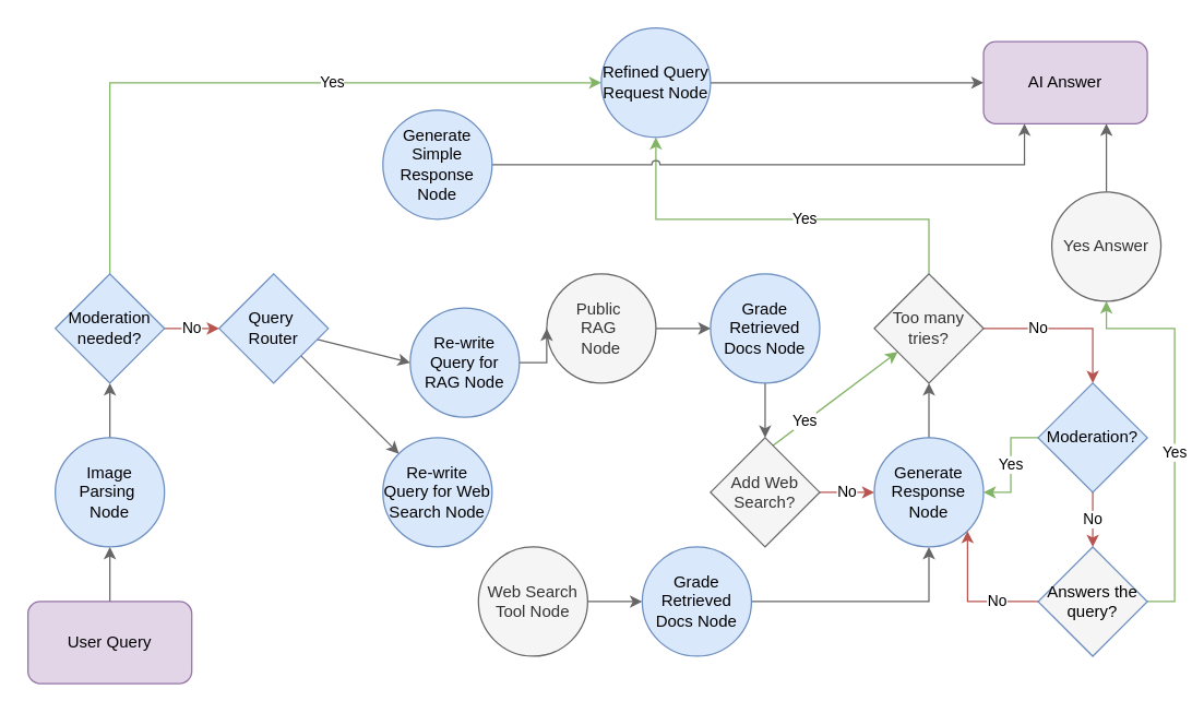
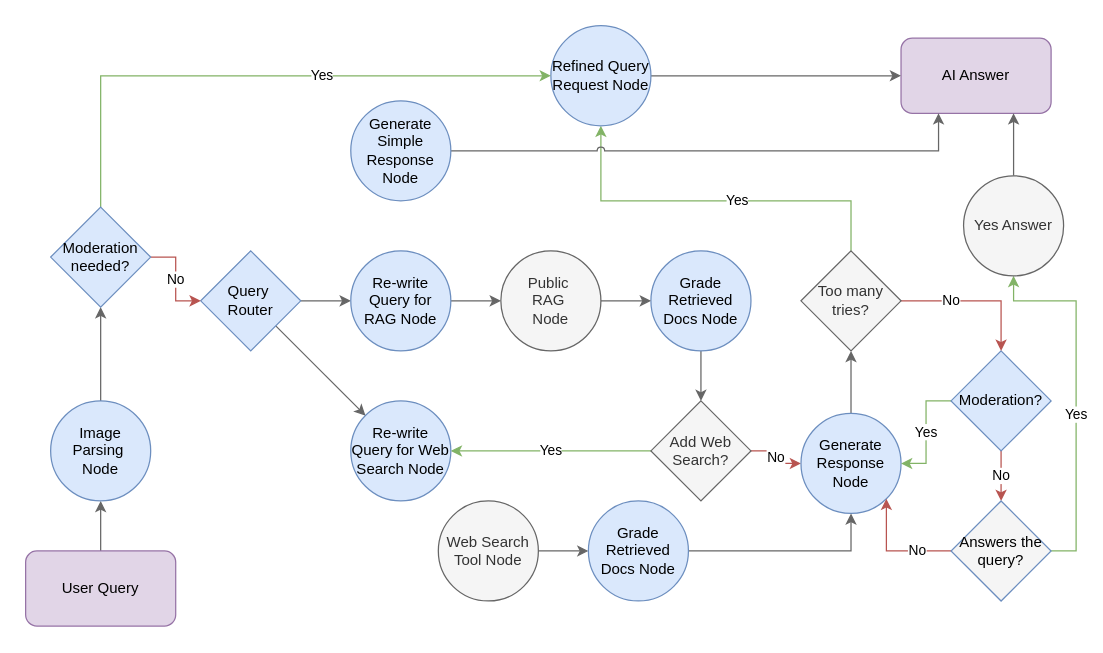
  <mxCell id="0" />
  <mxCell id="1" parent="0" />
  <mxCell id="2" style="edgeStyle=orthogonalEdgeStyle;rounded=0;orthogonalLoop=1;jettySize=auto;html=1;fillColor=#f5f5f5;strokeColor=#666666;movable=0;resizable=0;rotatable=0;deletable=0;editable=0;locked=1;connectable=0;" parent="1" source="3" target="25" edge="1"><mxGeometry relative="1" as="geometry" /></mxCell>
  <mxCell id="3" value="User Query" style="rounded=1;whiteSpace=wrap;html=1;fillColor=#e1d5e7;strokeColor=#9673a6;movable=0;resizable=0;rotatable=0;deletable=0;editable=0;locked=1;connectable=0;" parent="1" vertex="1"><mxGeometry x="20" y="440" width="120" height="60" as="geometry" /></mxCell>
  <mxCell id="4" style="edgeStyle=orthogonalEdgeStyle;rounded=0;orthogonalLoop=1;jettySize=auto;html=1;entryX=0.5;entryY=0;entryDx=0;entryDy=0;fillColor=#f5f5f5;strokeColor=#666666;movable=0;resizable=0;rotatable=0;deletable=0;editable=0;locked=1;connectable=0;exitX=0.5;exitY=1;exitDx=0;exitDy=0;" parent="1" source="5" target="8" edge="1"><mxGeometry relative="1" as="geometry"><mxPoint x="660" y="290" as="targetPoint" /></mxGeometry></mxCell>
  <mxCell id="5" value="Grade Retrieved Docs Node" style="ellipse;whiteSpace=wrap;html=1;aspect=fixed;fillColor=#dae8fc;strokeColor=#6c8ebf;labelBackgroundColor=none;movable=0;resizable=0;rotatable=0;deletable=0;editable=0;locked=1;connectable=0;" parent="1" vertex="1"><mxGeometry x="520" y="200" width="80" height="80" as="geometry" /></mxCell>
  <mxCell id="6" value="No" style="rounded=0;orthogonalLoop=1;jettySize=auto;html=1;entryX=0;entryY=0.5;entryDx=0;entryDy=0;fillColor=#f8cecc;strokeColor=#b85450;exitX=1;exitY=0.5;exitDx=0;exitDy=0;movable=0;resizable=0;rotatable=0;deletable=0;editable=0;locked=1;connectable=0;edgeStyle=orthogonalEdgeStyle;" parent="1" source="8" target="10" edge="1"><mxGeometry relative="1" as="geometry"><mxPoint x="693.333" y="286.667" as="sourcePoint" /><mxPoint x="720" y="340" as="targetPoint" /><mxPoint as="offset" /></mxGeometry></mxCell>
- <mxCell id="7" value="Yes" style="rounded=0;orthogonalLoop=1;jettySize=auto;html=1;fillColor=#d5e8d4;strokeColor=#82b366;exitX=0;exitY=0.5;exitDx=0;exitDy=0;elbow=vertical;movable=0;resizable=0;rotatable=0;deletable=0;editable=0;locked=1;connectable=0;" parent="1" source="8" target="30" edge="1"><mxGeometry relative="1" as="geometry"><mxPoint x="730" y="290" as="sourcePoint" /><mxPoint x="330" y="370" as="targetPoint" /><mxPoint as="offset" /></mxGeometry></mxCell>
+ <mxCell id="7" value="Yes" style="rounded=0;orthogonalLoop=1;jettySize=auto;html=1;entryX=1;entryY=0.5;entryDx=0;entryDy=0;fillColor=#d5e8d4;strokeColor=#82b366;exitX=0;exitY=0.5;exitDx=0;exitDy=0;elbow=vertical;movable=0;resizable=0;rotatable=0;deletable=0;editable=0;locked=1;connectable=0;" parent="1" source="8" target="11" edge="1"><mxGeometry relative="1" as="geometry"><mxPoint x="730" y="290" as="sourcePoint" /><mxPoint x="330" y="370" as="targetPoint" /><mxPoint as="offset" /></mxGeometry></mxCell>
  <mxCell id="8" value="Add Web Search?" style="rhombus;whiteSpace=wrap;html=1;labelBackgroundColor=none;fillColor=#f5f5f5;fontColor=#333333;strokeColor=#666666;movable=0;resizable=0;rotatable=0;deletable=0;editable=0;locked=1;connectable=0;" parent="1" vertex="1"><mxGeometry x="520" y="320" width="80" height="80" as="geometry" /></mxCell>
  <mxCell id="9" style="rounded=0;orthogonalLoop=1;jettySize=auto;html=1;entryX=0.5;entryY=1;entryDx=0;entryDy=0;fillColor=#f5f5f5;strokeColor=#666666;exitX=0.5;exitY=0;exitDx=0;exitDy=0;movable=0;resizable=0;rotatable=0;deletable=0;editable=0;locked=1;connectable=0;" parent="1" source="10" target="30" edge="1"><mxGeometry relative="1" as="geometry"><mxPoint x="684.961" y="300.309" as="sourcePoint" /><mxPoint x="720" y="260" as="targetPoint" /><Array as="points" /></mxGeometry></mxCell>
- <mxCell id="10" value="Generate Response Node" style="ellipse;whiteSpace=wrap;html=1;aspect=fixed;fillColor=#dae8fc;strokeColor=#6c8ebf;gradientColor=none;labelBackgroundColor=none;movable=0;resizable=0;rotatable=0;deletable=0;editable=0;locked=1;connectable=0;" parent="1" vertex="1"><mxGeometry x="640" y="320" width="80" height="80" as="geometry" /></mxCell>
+ <mxCell id="10" value="Generate Response Node" style="ellipse;whiteSpace=wrap;html=1;aspect=fixed;fillColor=#dae8fc;strokeColor=#6c8ebf;gradientColor=none;labelBackgroundColor=none;movable=0;resizable=0;rotatable=0;deletable=0;editable=0;locked=1;connectable=0;" parent="1" vertex="1"><mxGeometry x="640" y="330" width="80" height="80" as="geometry" /></mxCell>
  <mxCell id="11" value="Re-write Query for Web Search Node" style="ellipse;whiteSpace=wrap;html=1;aspect=fixed;fillColor=#dae8fc;strokeColor=#6c8ebf;gradientColor=none;labelBackgroundColor=none;labelBorderColor=none;movable=0;resizable=0;rotatable=0;deletable=0;editable=0;locked=1;connectable=0;" parent="1" vertex="1"><mxGeometry x="280" y="320" width="80" height="80" as="geometry" /></mxCell>
  <mxCell id="12" style="edgeStyle=orthogonalEdgeStyle;rounded=0;orthogonalLoop=1;jettySize=auto;html=1;fillColor=#f5f5f5;strokeColor=#666666;exitX=1;exitY=0.5;exitDx=0;exitDy=0;movable=0;resizable=0;rotatable=0;deletable=0;editable=0;locked=1;connectable=0;entryX=0;entryY=0.5;entryDx=0;entryDy=0;" parent="1" source="13" target="43" edge="1"><mxGeometry relative="1" as="geometry"><Array as="points" /><mxPoint x="490" y="500" as="sourcePoint" /><mxPoint x="460" y="520" as="targetPoint" /></mxGeometry></mxCell>
  <mxCell id="13" value="Web Search Tool Node" style="ellipse;whiteSpace=wrap;html=1;aspect=fixed;fillColor=#f5f5f5;strokeColor=#666666;fontColor=#333333;movable=0;resizable=0;rotatable=0;deletable=0;editable=0;locked=1;connectable=0;" parent="1" vertex="1"><mxGeometry x="350" y="400" width="80" height="80" as="geometry" /></mxCell>
  <mxCell id="14" value="AI Answer" style="rounded=1;whiteSpace=wrap;html=1;fillColor=#e1d5e7;strokeColor=#9673a6;movable=0;resizable=0;rotatable=0;deletable=0;editable=0;locked=1;connectable=0;" parent="1" vertex="1"><mxGeometry x="720" y="30" width="120" height="60" as="geometry" /></mxCell>
  <mxCell id="15" value="No" style="edgeStyle=orthogonalEdgeStyle;rounded=0;orthogonalLoop=1;jettySize=auto;html=1;entryX=0.5;entryY=0;entryDx=0;entryDy=0;fillColor=#f8cecc;strokeColor=#b85450;movable=0;resizable=0;rotatable=0;deletable=0;editable=0;locked=1;connectable=0;exitX=0.5;exitY=1;exitDx=0;exitDy=0;" parent="1" source="17" target="20" edge="1"><mxGeometry relative="1" as="geometry"><Array as="points"><mxPoint x="800" y="400" /></Array><mxPoint as="offset" /></mxGeometry></mxCell>
  <mxCell id="16" value="Yes" style="rounded=0;orthogonalLoop=1;jettySize=auto;html=1;entryX=1;entryY=0.5;entryDx=0;entryDy=0;fillColor=#d5e8d4;strokeColor=#82b366;exitX=0;exitY=0.5;exitDx=0;exitDy=0;elbow=vertical;movable=0;resizable=0;rotatable=0;deletable=0;editable=0;locked=1;connectable=0;edgeStyle=orthogonalEdgeStyle;" parent="1" source="17" target="10" edge="1"><mxGeometry relative="1" as="geometry"><mxPoint as="offset" /></mxGeometry></mxCell>
  <mxCell id="17" value="Moderation?" style="rhombus;whiteSpace=wrap;html=1;fillColor=#dae8fc;strokeColor=#6c8ebf;labelBackgroundColor=none;movable=0;resizable=0;rotatable=0;deletable=0;editable=0;locked=1;connectable=0;" parent="1" vertex="1"><mxGeometry x="760" y="280" width="80" height="80" as="geometry" /></mxCell>
  <mxCell id="18" value="No" style="edgeStyle=orthogonalEdgeStyle;rounded=0;orthogonalLoop=1;jettySize=auto;html=1;fillColor=#f8cecc;strokeColor=#b85450;movable=0;resizable=0;rotatable=0;deletable=0;editable=0;locked=1;connectable=0;entryX=1;entryY=1;entryDx=0;entryDy=0;exitX=0;exitY=0.5;exitDx=0;exitDy=0;" parent="1" source="20" target="10" edge="1"><mxGeometry x="-0.42" relative="1" as="geometry"><Array as="points"><mxPoint x="708" y="440" /></Array><mxPoint x="1000" y="490" as="sourcePoint" /><mxPoint x="-40" y="280" as="targetPoint" /><mxPoint as="offset" /></mxGeometry></mxCell>
  <mxCell id="19" value="Yes" style="edgeStyle=orthogonalEdgeStyle;rounded=0;orthogonalLoop=1;jettySize=auto;html=1;entryX=0.5;entryY=1;entryDx=0;entryDy=0;fillColor=#d5e8d4;strokeColor=#82b366;exitX=1;exitY=0.5;exitDx=0;exitDy=0;movable=0;resizable=0;rotatable=0;deletable=0;editable=0;locked=1;connectable=0;" parent="1" source="20" target="27" edge="1"><mxGeometry x="-0.111" relative="1" as="geometry"><Array as="points"><mxPoint x="860" y="440" /><mxPoint x="860" y="240" /><mxPoint x="810" y="240" /></Array><mxPoint x="1010" y="460" as="sourcePoint" /><mxPoint x="1030" y="310" as="targetPoint" /><mxPoint as="offset" /></mxGeometry></mxCell>
  <mxCell id="20" value="Answers the query?" style="rhombus;whiteSpace=wrap;html=1;fillColor=#f5f5f5;strokeColor=#6c8ebf;labelBackgroundColor=none;movable=0;resizable=0;rotatable=0;deletable=0;editable=0;locked=1;connectable=0;" parent="1" vertex="1"><mxGeometry x="760" y="400" width="80" height="80" as="geometry" /></mxCell>
  <mxCell id="21" style="rounded=0;orthogonalLoop=1;jettySize=auto;html=1;entryX=0;entryY=0;entryDx=0;entryDy=0;fillColor=#f5f5f5;strokeColor=#666666;exitX=1;exitY=1;exitDx=0;exitDy=0;movable=0;resizable=0;rotatable=0;deletable=0;editable=0;locked=1;connectable=0;" parent="1" source="23" target="11" edge="1"><mxGeometry relative="1" as="geometry"><mxPoint x="150" y="490" as="sourcePoint" /><mxPoint x="620" y="580" as="targetPoint" /></mxGeometry></mxCell>
  <mxCell id="22" style="rounded=0;orthogonalLoop=1;jettySize=auto;html=1;entryX=0;entryY=0.5;entryDx=0;entryDy=0;fillColor=#f5f5f5;strokeColor=#666666;movable=0;resizable=0;rotatable=0;deletable=0;editable=0;locked=1;connectable=0;" parent="1" source="23" target="39" edge="1"><mxGeometry relative="1" as="geometry" /></mxCell>
  <mxCell id="23" value="Query&amp;nbsp;&lt;div&gt;Router&lt;/div&gt;" style="rhombus;whiteSpace=wrap;html=1;fillColor=#dae8fc;strokeColor=#6c8ebf;rounded=0;shadow=0;labelBackgroundColor=none;movable=0;resizable=0;rotatable=0;deletable=0;editable=0;locked=1;connectable=0;" parent="1" vertex="1"><mxGeometry y="200" width="80" height="80" as="geometry" x="160" /></mxCell>
  <mxCell id="24" style="edgeStyle=orthogonalEdgeStyle;rounded=0;orthogonalLoop=1;jettySize=auto;html=1;entryX=0.5;entryY=1;entryDx=0;entryDy=0;fillColor=#f5f5f5;strokeColor=#666666;movable=0;resizable=0;rotatable=0;deletable=0;editable=0;locked=1;connectable=0;exitX=0.5;exitY=0;exitDx=0;exitDy=0;" parent="1" source="25" target="35" edge="1"><mxGeometry relative="1" as="geometry" /></mxCell>
  <mxCell id="25" value="Image Parsing&amp;nbsp;&lt;div&gt;Node&lt;/div&gt;" style="ellipse;whiteSpace=wrap;html=1;aspect=fixed;fillColor=#dae8fc;strokeColor=#6c8ebf;movable=0;resizable=0;rotatable=0;deletable=0;editable=0;locked=1;connectable=0;" parent="1" vertex="1"><mxGeometry x="40" y="320" width="80" height="80" as="geometry" /></mxCell>
  <mxCell id="26" style="edgeStyle=orthogonalEdgeStyle;rounded=0;orthogonalLoop=1;jettySize=auto;html=1;entryX=0.75;entryY=1;entryDx=0;entryDy=0;fillColor=#f5f5f5;strokeColor=#666666;exitX=0.5;exitY=0;exitDx=0;exitDy=0;movable=0;resizable=0;rotatable=0;deletable=0;editable=0;locked=1;connectable=0;" parent="1" source="27" target="14" edge="1"><mxGeometry relative="1" as="geometry"><mxPoint x="1180" y="140" as="sourcePoint" /><mxPoint x="1050" y="-160" as="targetPoint" /><Array as="points"><mxPoint x="810" y="130" /><mxPoint x="810" y="130" /></Array></mxGeometry></mxCell>
  <mxCell id="27" value="Yes Answer" style="ellipse;whiteSpace=wrap;html=1;aspect=fixed;fillColor=#f5f5f5;strokeColor=#666666;fontColor=#333333;movable=0;resizable=0;rotatable=0;deletable=0;editable=0;locked=1;connectable=0;" parent="1" vertex="1"><mxGeometry x="770" y="140" width="80" height="80" as="geometry" /></mxCell>
  <mxCell id="28" value="Yes" style="edgeStyle=orthogonalEdgeStyle;rounded=0;orthogonalLoop=1;jettySize=auto;html=1;entryX=0.5;entryY=1;entryDx=0;entryDy=0;fillColor=#d5e8d4;strokeColor=#82b366;exitX=0.5;exitY=0;exitDx=0;exitDy=0;jumpStyle=arc;movable=0;resizable=0;rotatable=0;deletable=0;editable=0;locked=1;connectable=0;" parent="1" source="30" target="32" edge="1"><mxGeometry x="-0.13" relative="1" as="geometry"><mxPoint x="640" y="400" as="sourcePoint" /><mxPoint x="640" y="370" as="targetPoint" /><Array as="points"><mxPoint x="680" y="160" /><mxPoint x="480" y="160" /></Array><mxPoint as="offset" /></mxGeometry></mxCell>
  <mxCell id="29" value="No" style="edgeStyle=orthogonalEdgeStyle;rounded=0;orthogonalLoop=1;jettySize=auto;html=1;entryX=0.5;entryY=0;entryDx=0;entryDy=0;fillColor=#f8cecc;strokeColor=#b85450;movable=0;resizable=0;rotatable=0;deletable=0;editable=0;locked=1;connectable=0;" parent="1" source="30" target="17" edge="1"><mxGeometry x="-0.333" relative="1" as="geometry"><Array as="points"><mxPoint x="800" y="240" /></Array><mxPoint as="offset" /></mxGeometry></mxCell>
  <mxCell id="30" value="Too many tries?" style="rhombus;whiteSpace=wrap;html=1;fillColor=#f5f5f5;strokeColor=#666666;labelBackgroundColor=none;fontColor=#333333;movable=0;resizable=0;rotatable=0;deletable=0;editable=0;locked=1;connectable=0;" parent="1" vertex="1"><mxGeometry x="640" y="200" width="80" height="80" as="geometry" /></mxCell>
  <mxCell id="31" style="edgeStyle=orthogonalEdgeStyle;rounded=0;orthogonalLoop=1;jettySize=auto;html=1;entryX=0;entryY=0.5;entryDx=0;entryDy=0;fillColor=#f5f5f5;strokeColor=#666666;exitX=1;exitY=0.5;exitDx=0;exitDy=0;movable=0;resizable=0;rotatable=0;deletable=0;editable=0;locked=1;connectable=0;" parent="1" source="32" target="14" edge="1"><mxGeometry relative="1" as="geometry"><mxPoint x="580" y="0" as="sourcePoint" /><mxPoint x="800" y="-30" as="targetPoint" /></mxGeometry></mxCell>
  <mxCell id="32" value="Refined Query Request&amp;nbsp;&lt;span style=&quot;background-color: initial;&quot;&gt;Node&lt;/span&gt;" style="ellipse;whiteSpace=wrap;html=1;aspect=fixed;fillColor=#dae8fc;strokeColor=#6c8ebf;movable=0;resizable=0;rotatable=0;deletable=0;editable=0;locked=1;connectable=0;" parent="1" vertex="1"><mxGeometry x="440" y="20" width="80" height="80" as="geometry" /></mxCell>
  <mxCell id="33" value="No" style="rounded=0;orthogonalLoop=1;jettySize=auto;html=1;fillColor=#f8cecc;strokeColor=#b85450;exitX=1;exitY=0.5;exitDx=0;exitDy=0;edgeStyle=orthogonalEdgeStyle;entryX=0;entryY=0.5;entryDx=0;entryDy=0;movable=0;resizable=0;rotatable=0;deletable=0;editable=0;locked=1;connectable=0;" parent="1" source="35" target="23" edge="1"><mxGeometry relative="1" as="geometry"><mxPoint x="119.5" y="330" as="sourcePoint" /><mxPoint x="89.5" y="320" as="targetPoint" /></mxGeometry></mxCell>
  <mxCell id="34" value="Yes" style="edgeStyle=orthogonalEdgeStyle;rounded=0;orthogonalLoop=1;jettySize=auto;html=1;entryX=0;entryY=0.5;entryDx=0;entryDy=0;labelBackgroundColor=#FFFFFF;fillColor=#d5e8d4;strokeColor=#82b366;exitX=0.5;exitY=0;exitDx=0;exitDy=0;movable=0;resizable=0;rotatable=0;deletable=0;editable=0;locked=1;connectable=0;" parent="1" source="35" target="32" edge="1"><mxGeometry x="0.212" relative="1" as="geometry"><mxPoint x="50" y="130" as="sourcePoint" /><mxPoint x="690" y="-60" as="targetPoint" /><Array as="points"><mxPoint x="80" y="60" /></Array><mxPoint as="offset" /></mxGeometry></mxCell>
- <mxCell id="35" value="Moderation needed?" style="rhombus;whiteSpace=wrap;html=1;fillColor=#dae8fc;strokeColor=#6c8ebf;rounded=0;shadow=0;labelBackgroundColor=none;movable=0;resizable=0;rotatable=0;deletable=0;editable=0;locked=1;connectable=0;" parent="1" vertex="1"><mxGeometry x="40" y="200" width="80" height="80" as="geometry" /></mxCell>
+ <mxCell id="35" value="Moderation needed?" style="rhombus;whiteSpace=wrap;html=1;fillColor=#dae8fc;strokeColor=#6c8ebf;rounded=0;shadow=0;labelBackgroundColor=none;movable=0;resizable=0;rotatable=0;deletable=0;editable=0;locked=1;connectable=0;" parent="1" vertex="1"><mxGeometry x="40" y="165" width="80" height="80" as="geometry" /></mxCell>
  <mxCell id="36" style="rounded=0;orthogonalLoop=1;jettySize=auto;html=1;fillColor=#f5f5f5;strokeColor=#666666;exitX=1;exitY=0.5;exitDx=0;exitDy=0;entryX=0;entryY=0.5;entryDx=0;entryDy=0;movable=0;resizable=0;rotatable=0;deletable=0;editable=0;locked=1;connectable=0;" parent="1" source="37" target="5" edge="1"><mxGeometry relative="1" as="geometry"><mxPoint x="390" y="250" as="sourcePoint" /></mxGeometry></mxCell>
  <mxCell id="37" value="Public&amp;nbsp;&lt;div&gt;&lt;span style=&quot;background-color: initial;&quot;&gt;RAG&amp;nbsp;&lt;/span&gt;&lt;/div&gt;&lt;div&gt;&lt;span style=&quot;background-color: initial;&quot;&gt;Node&lt;/span&gt;&lt;/div&gt;" style="ellipse;whiteSpace=wrap;html=1;aspect=fixed;fillColor=#f5f5f5;strokeColor=#666666;fontColor=#333333;movable=0;resizable=0;rotatable=0;deletable=0;editable=0;locked=1;connectable=0;" parent="1" vertex="1"><mxGeometry x="400" y="200" width="80" height="80" as="geometry" /></mxCell>
  <mxCell id="38" style="edgeStyle=orthogonalEdgeStyle;rounded=0;orthogonalLoop=1;jettySize=auto;html=1;entryX=0;entryY=0.5;entryDx=0;entryDy=0;fillColor=#f5f5f5;strokeColor=#666666;movable=0;resizable=0;rotatable=0;deletable=0;editable=0;locked=1;connectable=0;exitX=1;exitY=0.5;exitDx=0;exitDy=0;" parent="1" source="39" target="37" edge="1"><mxGeometry relative="1" as="geometry"><mxPoint x="400" y="240" as="targetPoint" /></mxGeometry></mxCell>
- <mxCell id="39" value="Re-write Query for RAG Node" style="ellipse;whiteSpace=wrap;html=1;aspect=fixed;fillColor=#dae8fc;strokeColor=#6c8ebf;gradientColor=none;labelBackgroundColor=none;movable=0;resizable=0;rotatable=0;deletable=0;editable=0;locked=1;connectable=0;" parent="1" vertex="1"><mxGeometry x="300" y="225" width="80" height="80" as="geometry" /></mxCell>
+ <mxCell id="39" value="Re-write Query for RAG Node" style="ellipse;whiteSpace=wrap;html=1;aspect=fixed;fillColor=#dae8fc;strokeColor=#6c8ebf;gradientColor=none;labelBackgroundColor=none;movable=0;resizable=0;rotatable=0;deletable=0;editable=0;locked=1;connectable=0;" parent="1" vertex="1"><mxGeometry x="280" y="200" width="80" height="80" as="geometry" /></mxCell>
  <mxCell id="40" style="edgeStyle=orthogonalEdgeStyle;rounded=0;orthogonalLoop=1;jettySize=auto;html=1;entryX=0.25;entryY=1;entryDx=0;entryDy=0;fillColor=#f5f5f5;strokeColor=#666666;jumpStyle=arc;exitX=1;exitY=0.5;exitDx=0;exitDy=0;movable=0;resizable=0;rotatable=0;deletable=0;editable=0;locked=1;connectable=0;" parent="1" source="41" target="14" edge="1"><mxGeometry relative="1" as="geometry"><mxPoint x="250" y="320" as="sourcePoint" /><mxPoint x="1010" y="250" as="targetPoint" /><Array as="points"><mxPoint x="750" y="120" /></Array></mxGeometry></mxCell>
  <mxCell id="41" value="Generate Simple Response Node" style="ellipse;whiteSpace=wrap;html=1;aspect=fixed;fillColor=#dae8fc;strokeColor=#6c8ebf;gradientColor=none;labelBackgroundColor=none;movable=0;resizable=0;rotatable=0;deletable=0;editable=0;locked=1;connectable=0;" parent="1" vertex="1"><mxGeometry x="280" y="80" width="80" height="80" as="geometry" /></mxCell>
  <mxCell id="42" style="edgeStyle=orthogonalEdgeStyle;rounded=0;orthogonalLoop=1;jettySize=auto;html=1;entryX=0.5;entryY=1;entryDx=0;entryDy=0;fillColor=#f5f5f5;strokeColor=#666666;movable=0;resizable=0;rotatable=0;deletable=0;editable=0;locked=1;connectable=0;" edge="1" parent="1" source="43" target="10"><mxGeometry relative="1" as="geometry" /></mxCell>
  <mxCell id="43" value="Grade Retrieved Docs Node" style="ellipse;whiteSpace=wrap;html=1;aspect=fixed;fillColor=#dae8fc;strokeColor=#6c8ebf;labelBackgroundColor=none;movable=0;resizable=0;rotatable=0;deletable=0;editable=0;locked=1;connectable=0;" vertex="1" parent="1"><mxGeometry x="470" y="400" width="80" height="80" as="geometry" /></mxCell>
